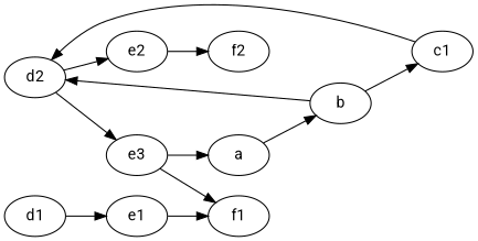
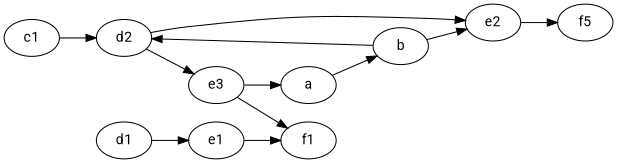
  digraph {
    fontname=Roboto
    rankdir=LR
    node [fontname=Roboto]
    edge [fontname=Roboto]
    d2
    e2
    e3
-   f2
+   f2 [label=f5]
    f1
    a
    b
    d1
    e1
    c1
    d2 -> e2
    d2 -> e3
    e2 -> f2
    e3 -> f1
    e3 -> a
    a -> b
    b -> d2
-   b -> c1
+   b -> e2
    d1 -> e1
    e1 -> f1
    c1 -> d2
  }
